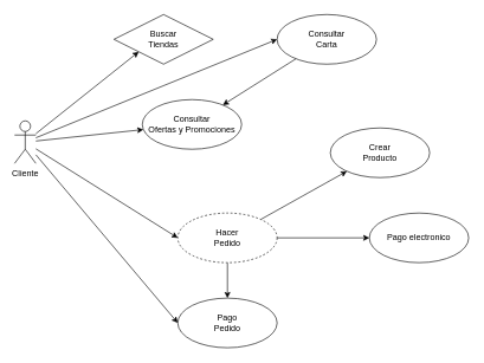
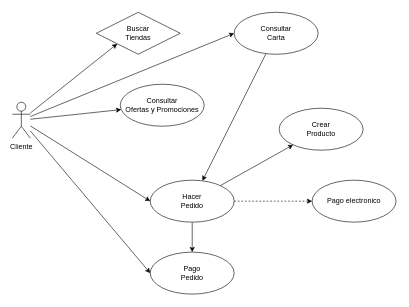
  <mxCell id="0" />
  <mxCell id="1" parent="0" />
  <mxCell id="2" style="edgeStyle=none;html=1;entryX=0;entryY=0.5;entryDx=0;entryDy=0;" edge="1" parent="1" source="7" target="9"><mxGeometry relative="1" as="geometry" /></mxCell>
  <mxCell id="3" style="edgeStyle=none;html=1;" edge="1" parent="1" source="7" target="10"><mxGeometry relative="1" as="geometry" /></mxCell>
  <mxCell id="4" style="edgeStyle=none;html=1;entryX=0;entryY=0.5;entryDx=0;entryDy=0;" edge="1" parent="1" source="7" target="14"><mxGeometry relative="1" as="geometry" /></mxCell>
  <mxCell id="5" style="edgeStyle=none;html=1;entryX=0;entryY=0.5;entryDx=0;entryDy=0;" edge="1" parent="1" source="7" target="15"><mxGeometry relative="1" as="geometry" /></mxCell>
  <mxCell id="6" style="edgeStyle=none;html=1;entryX=0;entryY=1;entryDx=0;entryDy=0;" edge="1" parent="1" source="7" target="17"><mxGeometry relative="1" as="geometry" /></mxCell>
  <mxCell id="7" value="Cliente" style="shape=umlActor;verticalLabelPosition=bottom;verticalAlign=top;html=1;" parent="1" vertex="1"><mxGeometry x="20" y="170" width="30" height="60" as="geometry" /></mxCell>
- <mxCell id="8" style="edgeStyle=none;html=1;" edge="1" parent="1" source="9" target="10"><mxGeometry relative="1" as="geometry" /></mxCell>
+ <mxCell id="8" style="edgeStyle=none;html=1;" edge="1" parent="1" source="9" target="14"><mxGeometry relative="1" as="geometry" /></mxCell>
  <mxCell id="9" value="Consultar &lt;br&gt;Carta" style="ellipse;whiteSpace=wrap;html=1;" vertex="1" parent="1"><mxGeometry x="390" y="20" width="140" height="70" as="geometry" /></mxCell>
  <mxCell id="10" value="Consultar&lt;br&gt;Ofertas y Promociones" style="ellipse;whiteSpace=wrap;html=1;" vertex="1" parent="1"><mxGeometry x="200" y="140" width="140" height="70" as="geometry" /></mxCell>
  <mxCell id="11" style="edgeStyle=none;html=1;" edge="1" parent="1" source="14" target="15"><mxGeometry relative="1" as="geometry" /></mxCell>
- <mxCell id="12" style="edgeStyle=none;html=1;" edge="1" parent="1" source="14" target="16"><mxGeometry relative="1" as="geometry" /></mxCell>
+ <mxCell id="12" style="edgeStyle=none;html=1;dashed=1;" edge="1" parent="1" source="14" target="16"><mxGeometry relative="1" as="geometry" /></mxCell>
  <mxCell id="13" style="edgeStyle=none;html=1;" edge="1" parent="1" source="14" target="18"><mxGeometry relative="1" as="geometry" /></mxCell>
- <mxCell id="14" value="Hacer&lt;br&gt;Pedido" style="ellipse;whiteSpace=wrap;html=1;dashed=1;" vertex="1" parent="1"><mxGeometry x="250" y="300" width="140" height="70" as="geometry" /></mxCell>
+ <mxCell id="14" value="Hacer&lt;br&gt;Pedido" style="ellipse;whiteSpace=wrap;html=1;" vertex="1" parent="1"><mxGeometry x="250" y="300" width="140" height="70" as="geometry" /></mxCell>
  <mxCell id="15" value="Pago&lt;br&gt;Pedido" style="ellipse;whiteSpace=wrap;html=1;" vertex="1" parent="1"><mxGeometry x="250" y="420" width="140" height="70" as="geometry" /></mxCell>
  <mxCell id="16" value="Pago electronico" style="ellipse;whiteSpace=wrap;html=1;" vertex="1" parent="1"><mxGeometry x="520" y="300" width="140" height="70" as="geometry" /></mxCell>
  <mxCell id="17" value="Buscar&lt;br&gt;Tiendas" style="rhombus;whiteSpace=wrap;html=1;" vertex="1" parent="1"><mxGeometry x="160" y="20" width="140" height="70" as="geometry" /></mxCell>
  <mxCell id="18" value="Crear&lt;br&gt;Producto" style="ellipse;whiteSpace=wrap;html=1;" vertex="1" parent="1"><mxGeometry x="465" y="180" width="140" height="70" as="geometry" /></mxCell>
